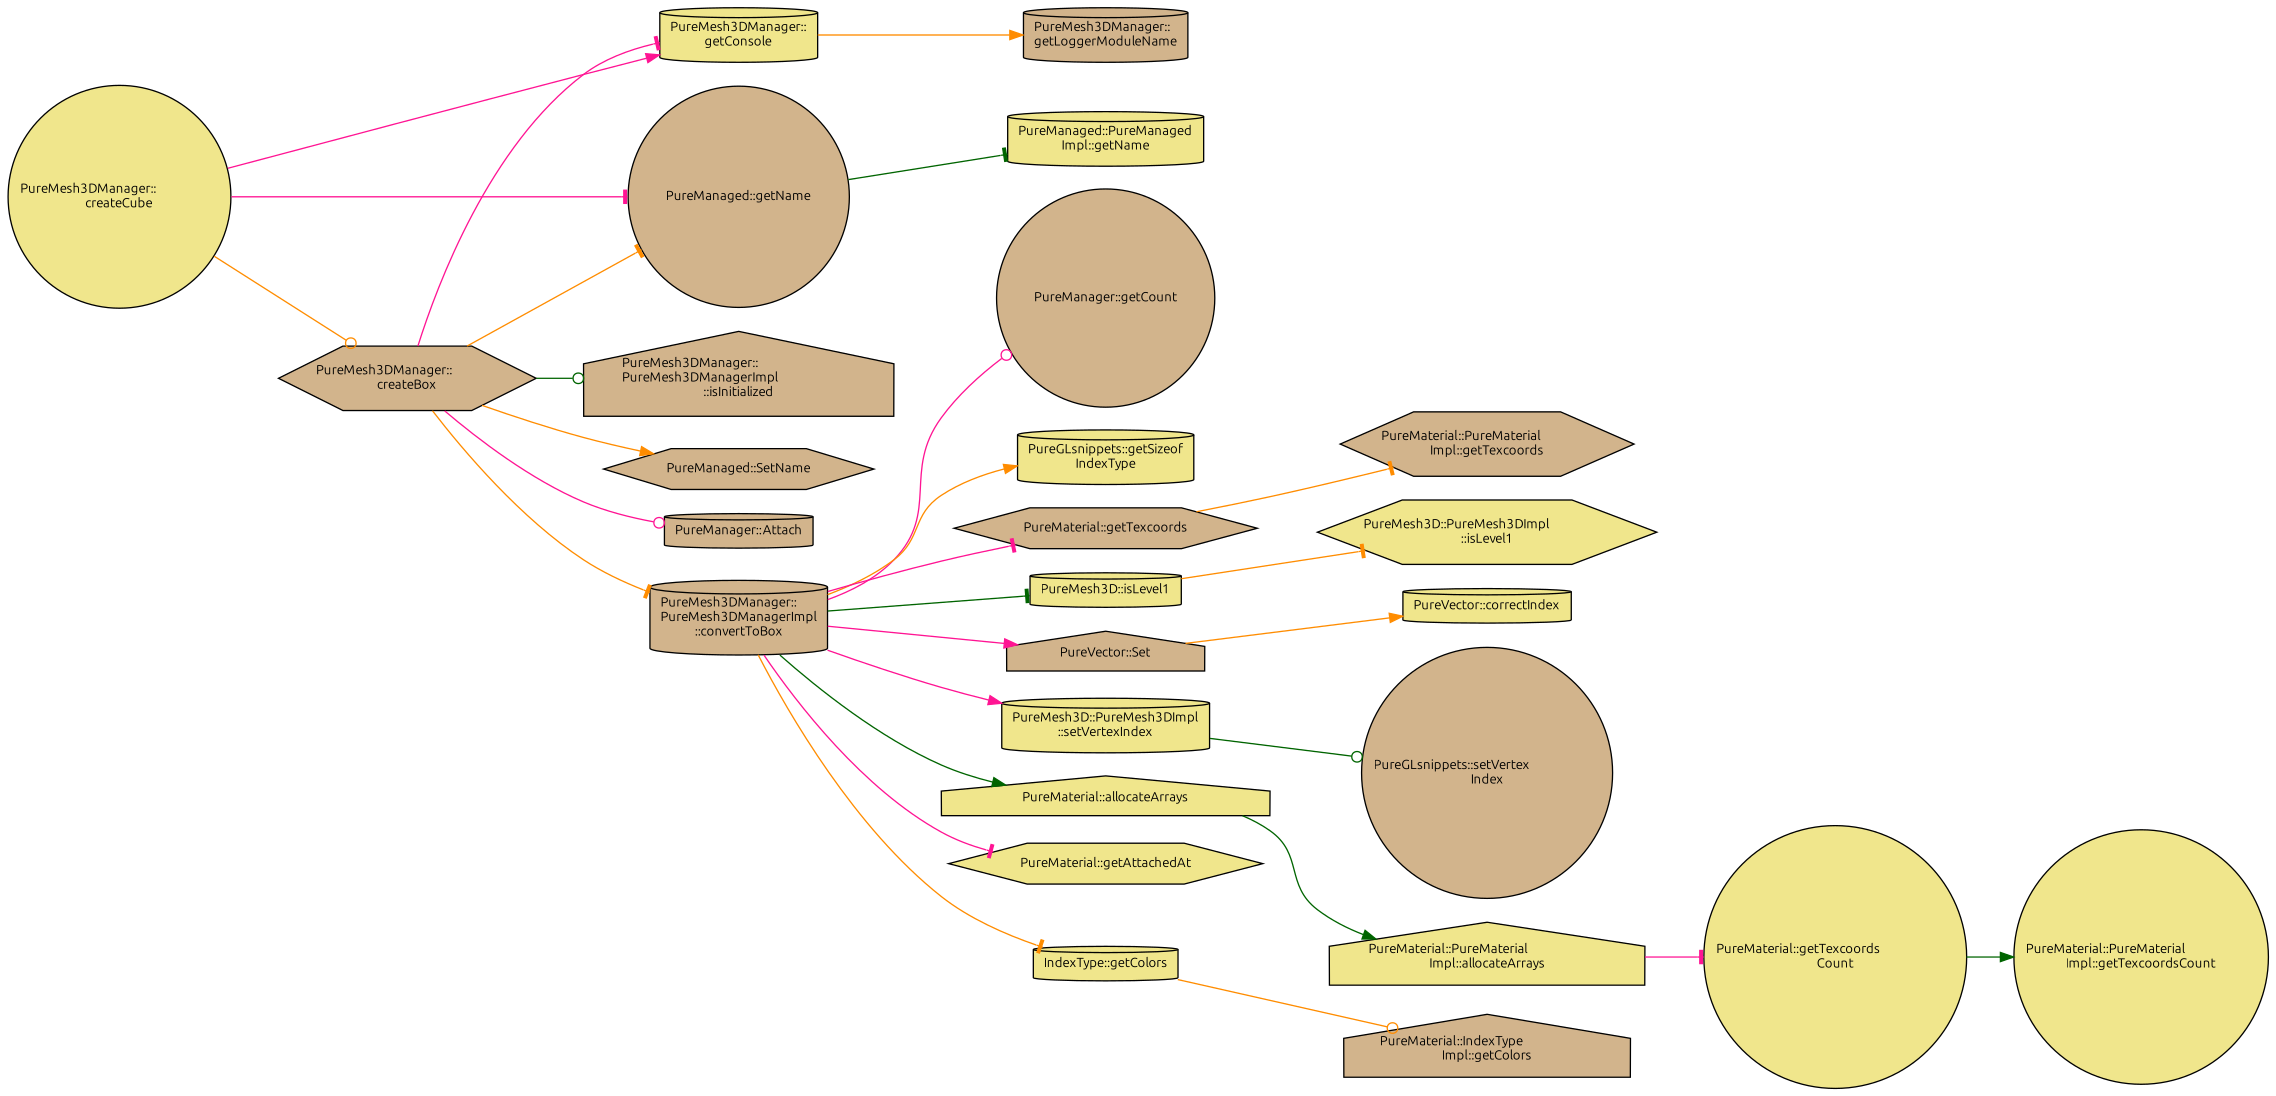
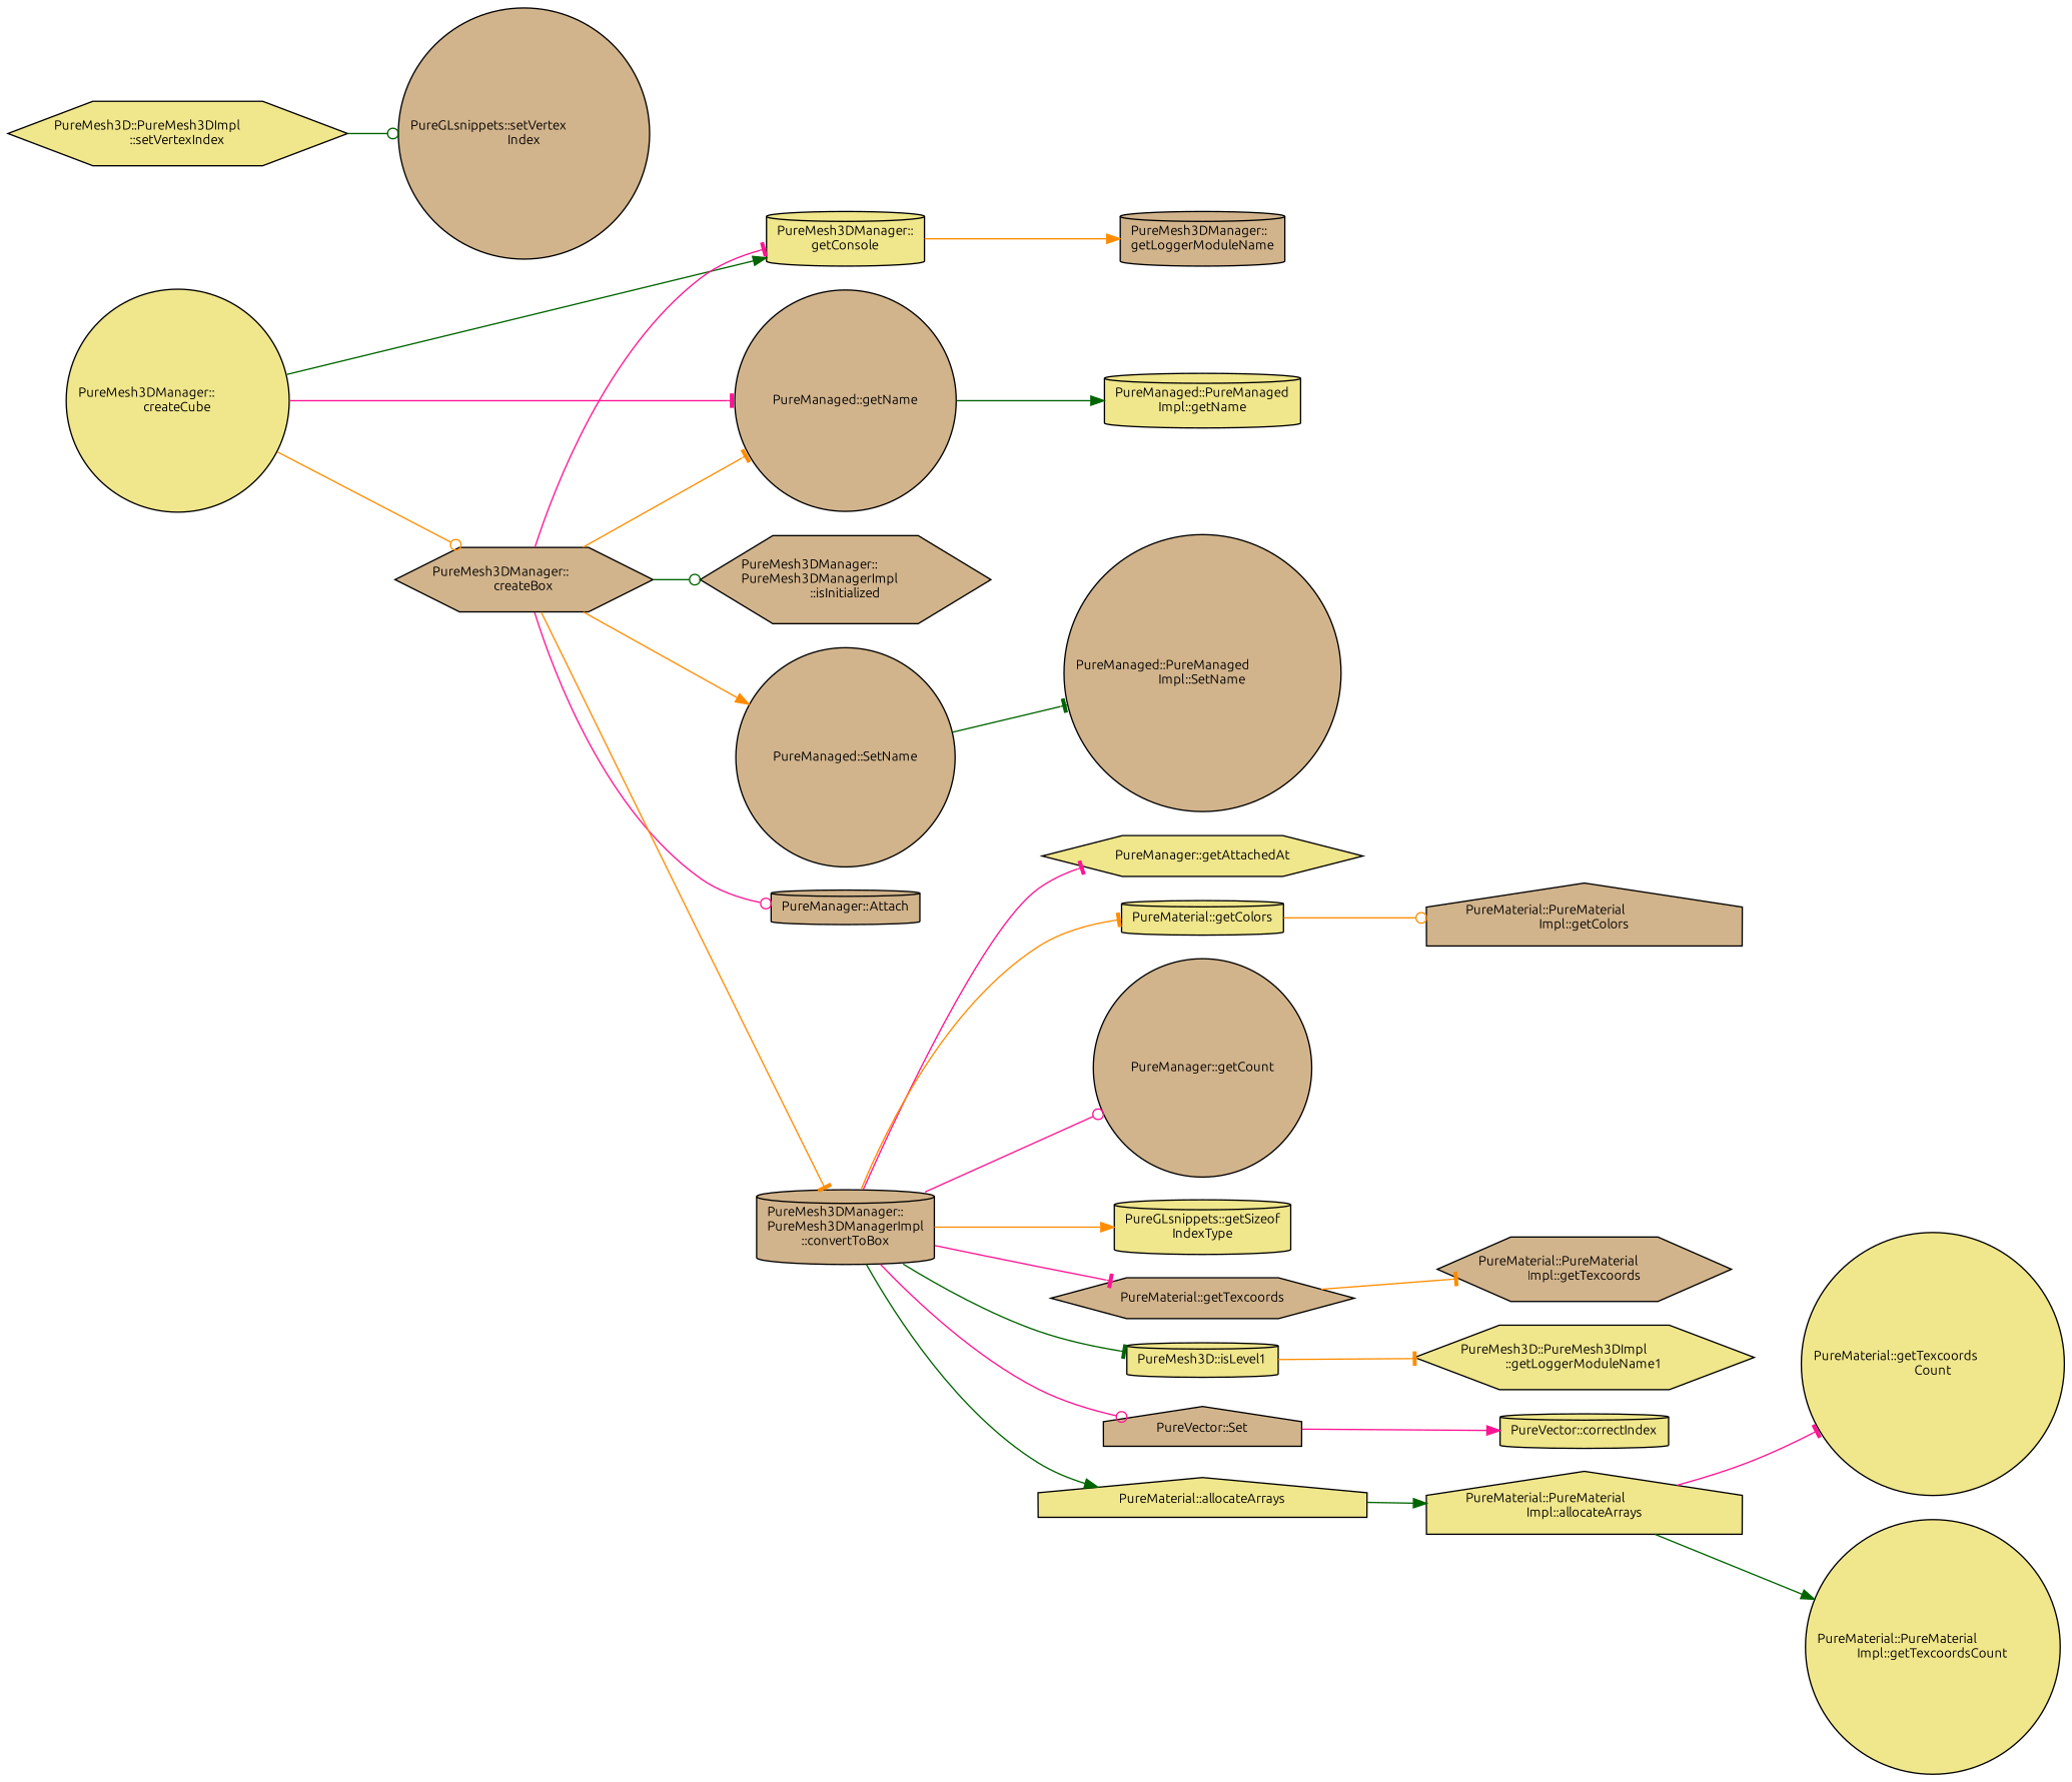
  digraph {
    fontname=Ubuntu
    rankdir=LR
    node [color=black fillcolor=khaki fontname=Ubuntu fontsize=10 shape=cylinder style=filled]
    edge [arrowhead=tee color=deeppink fontname=Ubuntu fontsize=10 labelfontname=Helvetica labelfontsize=10 style=solid]
    n1 [fontcolor=black height=0.2 label="PureMesh3DManager::\lcreateCube" shape=circle width=0.4]
    n2 [fillcolor=tan height=0.2 label="PureMesh3DManager::\lcreateBox" shape=hexagon width=0.4]
    n3 [height=0.2 label="PureMesh3DManager::\lgetConsole" width=0.4]
    n4 [fillcolor=tan height=0.2 label="PureManaged::getName" shape=circle width=0.4]
    n5 [fillcolor=tan height=0.2 label="PureManager::Attach" width=0.4]
    n6 [fillcolor=tan height=0.2 label="PureMesh3DManager::\lPureMesh3DManagerImpl\l::convertToBox" width=0.4]
-   n7 [fillcolor=tan height=0.2 label="PureMesh3DManager::\lPureMesh3DManagerImpl\l::isInitialized" shape=house width=0.4]
-   n8 [fillcolor=tan height=0.2 label="PureManaged::SetName" shape=hexagon width=0.4]
+   n7 [fillcolor=tan height=0.2 label="PureMesh3DManager::\lPureMesh3DManagerImpl\l::isInitialized" shape=hexagon width=0.4]
+   n8 [fillcolor=tan height=0.2 label="PureManaged::SetName" shape=circle width=0.4]
    n9 [fillcolor=tan height=0.2 label="PureMesh3DManager::\lgetLoggerModuleName" width=0.4]
    n10 [height=0.2 label="PureManaged::PureManaged\lImpl::getName" width=0.4]
    n11 [height=0.2 label="PureMaterial::allocateArrays" shape=house width=0.4]
-   n12 [height=0.2 label="PureMaterial::getAttachedAt" shape=hexagon width=0.4]
-   n13 [height=0.2 label="IndexType::getColors" width=0.4]
+   n12 [height=0.2 label="PureManager::getAttachedAt" shape=hexagon width=0.4]
+   n13 [height=0.2 label="PureMaterial::getColors" width=0.4]
    n14 [fillcolor=tan height=0.2 label="PureManager::getCount" shape=circle width=0.4]
    n15 [height=0.2 label="PureGLsnippets::getSizeof\lIndexType" width=0.4]
    n16 [fillcolor=tan height=0.2 label="PureMaterial::getTexcoords" shape=hexagon width=0.4]
    n17 [height=0.2 label="PureMesh3D::isLevel1" width=0.4]
    n18 [fillcolor=tan height=0.2 label="PureVector::Set" shape=house width=0.4]
-   n19 [height=0.2 label="PureMesh3D::PureMesh3DImpl\l::setVertexIndex" width=0.4]
+   n19 [height=0.2 label="PureMesh3D::PureMesh3DImpl\l::setVertexIndex" shape=hexagon width=0.4]
+   n20 [fillcolor=tan height=0.2 label="PureManaged::PureManaged\lImpl::SetName" shape=circle width=0.4]
    n21 [height=0.2 label="PureMaterial::PureMaterial\lImpl::allocateArrays" shape=house width=0.4]
-   n22 [fillcolor=tan height=0.2 label="PureMaterial::IndexType\lImpl::getColors" shape=house width=0.4]
+   n22 [fillcolor=tan height=0.2 label="PureMaterial::PureMaterial\lImpl::getColors" shape=house width=0.4]
    n23 [fillcolor=tan height=0.2 label="PureMaterial::PureMaterial\lImpl::getTexcoords" shape=hexagon width=0.4]
-   n24 [height=0.2 label="PureMesh3D::PureMesh3DImpl\l::isLevel1" shape=hexagon width=0.4]
+   n24 [height=0.2 label="PureMesh3D::PureMesh3DImpl\l::getLoggerModuleName1" shape=hexagon width=0.4]
    n25 [height=0.2 label="PureVector::correctIndex" width=0.4]
    n26 [fillcolor=tan height=0.2 label="PureGLsnippets::setVertex\lIndex" shape=circle width=0.4]
    n27 [height=0.2 label="PureMaterial::getTexcoords\lCount" shape=circle width=0.4]
    n28 [height=0.2 label="PureMaterial::PureMaterial\lImpl::getTexcoordsCount" shape=circle width=0.4]
    n1 -> n2 [arrowhead=odot color=darkorange]
-   n1 -> n3 [arrowhead=normal]
+   n1 -> n3 [arrowhead=normal color=darkgreen]
    n1 -> n4
    n2 -> n3
    n2 -> n4 [color=darkorange]
    n2 -> n5 [arrowhead=odot]
    n2 -> n6 [color=darkorange]
    n2 -> n7 [arrowhead=odot color=darkgreen]
    n2 -> n8 [arrowhead=normal color=darkorange]
    n3 -> n9 [arrowhead=normal color=darkorange]
-   n4 -> n10 [color=darkgreen]
+   n4 -> n10 [arrowhead=normal color=darkgreen]
    n6 -> n11 [arrowhead=normal color=darkgreen]
    n6 -> n12
    n6 -> n13 [color=darkorange]
    n6 -> n14 [arrowhead=odot]
    n6 -> n15 [arrowhead=normal color=darkorange]
    n6 -> n16
    n6 -> n17 [color=darkgreen]
-   n6 -> n18 [arrowhead=normal]
-   n6 -> n19 [arrowhead=normal]
+   n6 -> n18 [arrowhead=odot]
+   n8 -> n20 [color=darkgreen]
    n11 -> n21 [arrowhead=normal color=darkgreen]
    n13 -> n22 [arrowhead=odot color=darkorange]
    n16 -> n23 [color=darkorange]
    n17 -> n24 [color=darkorange]
-   n18 -> n25 [arrowhead=normal color=darkorange]
+   n18 -> n25 [arrowhead=normal]
    n19 -> n26 [arrowhead=odot color=darkgreen]
    n21 -> n27
-   n27 -> n28 [arrowhead=normal color=darkgreen]
+   n21 -> n28 [arrowhead=normal color=darkgreen]
  }
